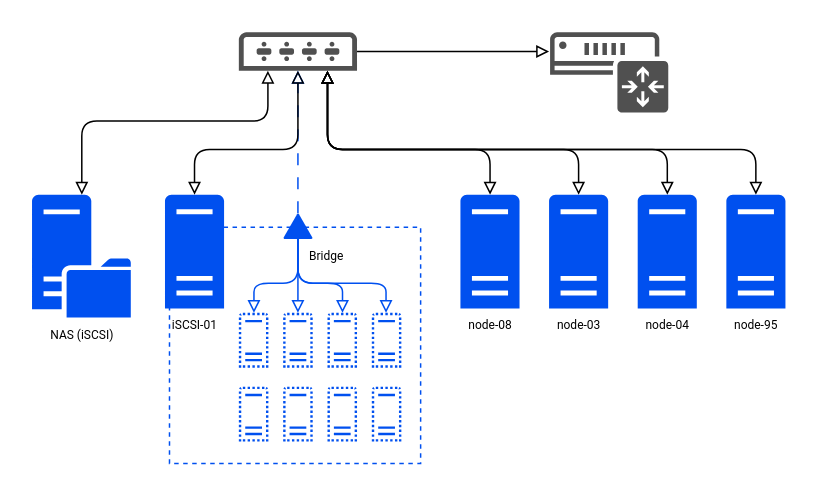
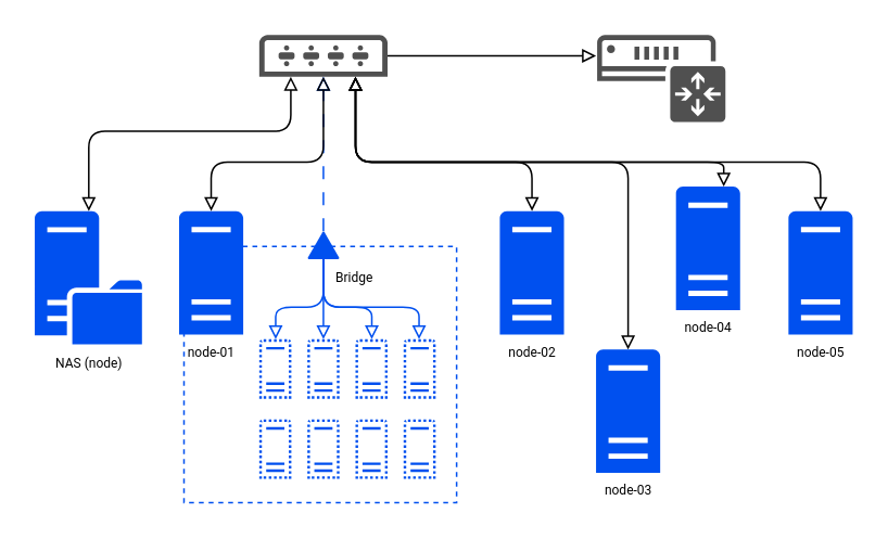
  <mxCell id="0" />
  <mxCell id="1" parent="0" />
  <mxCell id="2" value="" style="rounded=0;whiteSpace=wrap;html=1;dashed=1;fillColor=none;labelBackgroundColor=none;fontColor=#000000;strokeColor=#0050EF;fontFamily=Roboto;fontSource=https%3A%2F%2Ffonts.googleapis.com%2Fcss%3Ffamily%3DRoboto;fontSize=8;" vertex="1" parent="1"><mxGeometry x="112.43" y="150.79" width="167.32" height="157.48" as="geometry" /></mxCell>
- <mxCell id="3" value="iSCSI-01" style="sketch=0;pointerEvents=1;shadow=0;dashed=0;html=1;strokeColor=none;labelPosition=center;verticalLabelPosition=bottom;verticalAlign=top;outlineConnect=0;align=center;shape=mxgraph.office.servers.server_generic;aspect=fixed;labelBackgroundColor=none;fillColor=#0050ef;fontColor=#000000;fontFamily=Roboto;fontSource=https%3A%2F%2Ffonts.googleapis.com%2Fcss%3Ffamily%3DRoboto;fontSize=8;labelBorderColor=none;" vertex="1" parent="1"><mxGeometry x="109.42" y="129.11" width="39.37" height="75.82" as="geometry" /></mxCell>
+ <mxCell id="3" value="node-01" style="sketch=0;pointerEvents=1;shadow=0;dashed=0;html=1;strokeColor=none;labelPosition=center;verticalLabelPosition=bottom;verticalAlign=top;outlineConnect=0;align=center;shape=mxgraph.office.servers.server_generic;aspect=fixed;labelBackgroundColor=none;fillColor=#0050ef;fontColor=#000000;fontFamily=Roboto;fontSource=https%3A%2F%2Ffonts.googleapis.com%2Fcss%3Ffamily%3DRoboto;fontSize=8;labelBorderColor=none;" vertex="1" parent="1"><mxGeometry x="109.42" y="129.11" width="39.37" height="75.82" as="geometry" /></mxCell>
  <mxCell id="4" style="edgeStyle=orthogonalEdgeStyle;rounded=1;orthogonalLoop=1;jettySize=auto;html=1;endArrow=block;endFill=0;strokeColor=#0050EF;fontFamily=Roboto;fontSource=https%3A%2F%2Ffonts.googleapis.com%2Fcss%3Ffamily%3DRoboto;fontSize=8;fontColor=#000000;" edge="1" parent="1" source="28" target="5"><mxGeometry relative="1" as="geometry"><Array as="points"><mxPoint x="197.68" y="188.1" /><mxPoint x="168.68" y="188.1" /></Array></mxGeometry></mxCell>
  <mxCell id="5" value="" style="sketch=0;pointerEvents=1;shadow=0;dashed=0;html=1;strokeColor=none;labelPosition=center;verticalLabelPosition=bottom;verticalAlign=top;outlineConnect=0;align=center;shape=mxgraph.office.servers.virtual_server;aspect=fixed;labelBackgroundColor=none;fillColor=#0050EF;fontFamily=Roboto;fontSource=https%3A%2F%2Ffonts.googleapis.com%2Fcss%3Ffamily%3DRoboto;fontSize=8;fontColor=#000000;" vertex="1" parent="1"><mxGeometry x="158.632" y="207.847" width="19.685" height="36.56" as="geometry" /></mxCell>
  <mxCell id="6" value="" style="sketch=0;pointerEvents=1;shadow=0;dashed=0;html=1;strokeColor=none;labelPosition=center;verticalLabelPosition=bottom;verticalAlign=top;outlineConnect=0;align=center;shape=mxgraph.office.servers.virtual_server;aspect=fixed;labelBackgroundColor=none;fillColor=#0050EF;fontFamily=Roboto;fontSource=https%3A%2F%2Ffonts.googleapis.com%2Fcss%3Ffamily%3DRoboto;fontSize=8;fontColor=#000000;" vertex="1" parent="1"><mxGeometry x="158.632" y="257.06" width="19.685" height="36.56" as="geometry" /></mxCell>
  <mxCell id="7" style="edgeStyle=orthogonalEdgeStyle;shape=connector;rounded=1;orthogonalLoop=1;jettySize=auto;html=1;labelBackgroundColor=default;strokeColor=#0050EF;fontFamily=Roboto;fontSize=8;fontColor=#000000;endArrow=block;endFill=0;fontSource=https%3A%2F%2Ffonts.googleapis.com%2Fcss%3Ffamily%3DRoboto;" edge="1" parent="1" source="28" target="8"><mxGeometry relative="1" as="geometry" /></mxCell>
  <mxCell id="8" value="" style="sketch=0;pointerEvents=1;shadow=0;dashed=0;html=1;strokeColor=none;labelPosition=center;verticalLabelPosition=bottom;verticalAlign=top;outlineConnect=0;align=center;shape=mxgraph.office.servers.virtual_server;aspect=fixed;labelBackgroundColor=none;fillColor=#0050EF;fontFamily=Roboto;fontSource=https%3A%2F%2Ffonts.googleapis.com%2Fcss%3Ffamily%3DRoboto;fontSize=8;fontColor=#000000;" vertex="1" parent="1"><mxGeometry x="188.16" y="207.85" width="19.685" height="36.56" as="geometry" /></mxCell>
  <mxCell id="9" value="" style="sketch=0;pointerEvents=1;shadow=0;dashed=0;html=1;strokeColor=none;labelPosition=center;verticalLabelPosition=bottom;verticalAlign=top;outlineConnect=0;align=center;shape=mxgraph.office.servers.virtual_server;aspect=fixed;labelBackgroundColor=none;fillColor=#0050EF;fontFamily=Roboto;fontSource=https%3A%2F%2Ffonts.googleapis.com%2Fcss%3Ffamily%3DRoboto;fontSize=8;fontColor=#000000;" vertex="1" parent="1"><mxGeometry x="188.16" y="257.06" width="19.685" height="36.56" as="geometry" /></mxCell>
  <mxCell id="10" style="edgeStyle=orthogonalEdgeStyle;shape=connector;rounded=1;orthogonalLoop=1;jettySize=auto;html=1;labelBackgroundColor=default;strokeColor=#0050EF;fontFamily=Roboto;fontSize=8;fontColor=#000000;endArrow=block;endFill=0;fontSource=https%3A%2F%2Ffonts.googleapis.com%2Fcss%3Ffamily%3DRoboto;" edge="1" parent="1" source="28" target="11"><mxGeometry relative="1" as="geometry"><Array as="points"><mxPoint x="197.68" y="188.1" /><mxPoint x="227.68" y="188.1" /></Array></mxGeometry></mxCell>
  <mxCell id="11" value="" style="sketch=0;pointerEvents=1;shadow=0;dashed=0;html=1;strokeColor=none;labelPosition=center;verticalLabelPosition=bottom;verticalAlign=top;outlineConnect=0;align=center;shape=mxgraph.office.servers.virtual_server;aspect=fixed;labelBackgroundColor=none;fillColor=#0050EF;fontFamily=Roboto;fontSource=https%3A%2F%2Ffonts.googleapis.com%2Fcss%3Ffamily%3DRoboto;fontSize=8;fontColor=#000000;" vertex="1" parent="1"><mxGeometry x="217.688" y="207.85" width="19.685" height="36.56" as="geometry" /></mxCell>
  <mxCell id="12" value="" style="sketch=0;pointerEvents=1;shadow=0;dashed=0;html=1;strokeColor=none;labelPosition=center;verticalLabelPosition=bottom;verticalAlign=top;outlineConnect=0;align=center;shape=mxgraph.office.servers.virtual_server;aspect=fixed;labelBackgroundColor=none;fillColor=#0050EF;fontFamily=Roboto;fontSource=https%3A%2F%2Ffonts.googleapis.com%2Fcss%3Ffamily%3DRoboto;fontSize=8;fontColor=#000000;" vertex="1" parent="1"><mxGeometry x="217.69" y="257.06" width="19.685" height="36.56" as="geometry" /></mxCell>
  <mxCell id="13" style="edgeStyle=orthogonalEdgeStyle;shape=connector;rounded=1;orthogonalLoop=1;jettySize=auto;html=1;labelBackgroundColor=default;strokeColor=#0050EF;fontFamily=Roboto;fontSize=8;fontColor=#000000;endArrow=block;endFill=0;fontSource=https%3A%2F%2Ffonts.googleapis.com%2Fcss%3Ffamily%3DRoboto;" edge="1" parent="1" source="28" target="14"><mxGeometry relative="1" as="geometry"><Array as="points"><mxPoint x="197.68" y="188.1" /><mxPoint x="256.68" y="188.1" /></Array></mxGeometry></mxCell>
  <mxCell id="14" value="" style="sketch=0;pointerEvents=1;shadow=0;dashed=0;html=1;strokeColor=none;labelPosition=center;verticalLabelPosition=bottom;verticalAlign=top;outlineConnect=0;align=center;shape=mxgraph.office.servers.virtual_server;aspect=fixed;labelBackgroundColor=none;fillColor=#0050EF;fontFamily=Roboto;fontSource=https%3A%2F%2Ffonts.googleapis.com%2Fcss%3Ffamily%3DRoboto;fontSize=8;fontColor=#000000;" vertex="1" parent="1"><mxGeometry x="247.215" y="207.85" width="19.685" height="36.56" as="geometry" /></mxCell>
  <mxCell id="15" value="" style="sketch=0;pointerEvents=1;shadow=0;dashed=0;html=1;strokeColor=none;labelPosition=center;verticalLabelPosition=bottom;verticalAlign=top;outlineConnect=0;align=center;shape=mxgraph.office.servers.virtual_server;aspect=fixed;labelBackgroundColor=none;fillColor=#0050EF;fontFamily=Roboto;fontSource=https%3A%2F%2Ffonts.googleapis.com%2Fcss%3Ffamily%3DRoboto;fontSize=8;fontColor=#000000;" vertex="1" parent="1"><mxGeometry x="247.22" y="257.06" width="19.685" height="36.56" as="geometry" /></mxCell>
  <mxCell id="16" style="edgeStyle=orthogonalEdgeStyle;shape=connector;rounded=1;orthogonalLoop=1;jettySize=auto;html=1;labelBackgroundColor=default;strokeColor=#000000;fontFamily=Roboto;fontSize=11;fontColor=#000000;endArrow=block;endFill=0;startArrow=block;startFill=0;fontSource=https%3A%2F%2Ffonts.googleapis.com%2Fcss%3Ffamily%3DRoboto;" edge="1" parent="1" source="18" target="29"><mxGeometry relative="1" as="geometry"><Array as="points"><mxPoint x="178" y="80" /><mxPoint x="54" y="80" /></Array></mxGeometry></mxCell>
  <mxCell id="17" style="edgeStyle=orthogonalEdgeStyle;shape=connector;rounded=1;orthogonalLoop=1;jettySize=auto;html=1;labelBackgroundColor=default;strokeColor=#000000;fontFamily=Helvetica;fontSize=11;fontColor=default;endArrow=block;endFill=0;" edge="1" parent="1" source="18"><mxGeometry relative="1" as="geometry"><mxPoint x="365.33" y="33.725" as="targetPoint" /></mxGeometry></mxCell>
  <mxCell id="18" value="" style="sketch=0;pointerEvents=1;shadow=0;dashed=0;html=1;strokeColor=none;labelPosition=center;verticalLabelPosition=bottom;verticalAlign=top;outlineConnect=0;align=center;shape=mxgraph.office.devices.switch;aspect=fixed;labelBackgroundColor=none;fillColor=#505050;fontFamily=Roboto;fontSource=https%3A%2F%2Ffonts.googleapis.com%2Fcss%3Ffamily%3DRoboto;fontSize=8;fontColor=#000000;" vertex="1" parent="1"><mxGeometry x="158.63" y="20.84" width="78.74" height="25.77" as="geometry" /></mxCell>
  <mxCell id="19" style="edgeStyle=orthogonalEdgeStyle;shape=connector;rounded=1;orthogonalLoop=1;jettySize=auto;html=1;labelBackgroundColor=default;strokeColor=#000000;fontFamily=Roboto;fontSize=11;fontColor=#000000;endArrow=block;endFill=0;startArrow=block;startFill=0;fontSource=https%3A%2F%2Ffonts.googleapis.com%2Fcss%3Ffamily%3DRoboto;" edge="1" parent="1" source="20" target="18"><mxGeometry relative="1" as="geometry"><Array as="points"><mxPoint x="325.68" y="99.1" /><mxPoint x="217.68" y="99.1" /></Array></mxGeometry></mxCell>
- <mxCell id="20" value="node-08" style="sketch=0;pointerEvents=1;shadow=0;dashed=0;html=1;strokeColor=none;labelPosition=center;verticalLabelPosition=bottom;verticalAlign=top;outlineConnect=0;align=center;shape=mxgraph.office.servers.server_generic;aspect=fixed;labelBackgroundColor=none;fillColor=#0050ef;fontColor=#000000;fontFamily=Roboto;fontSource=https%3A%2F%2Ffonts.googleapis.com%2Fcss%3Ffamily%3DRoboto;fontSize=8;" vertex="1" parent="1"><mxGeometry x="306.272" y="129.112" width="39.37" height="75.82" as="geometry" /></mxCell>
+ <mxCell id="20" value="node-02" style="sketch=0;pointerEvents=1;shadow=0;dashed=0;html=1;strokeColor=none;labelPosition=center;verticalLabelPosition=bottom;verticalAlign=top;outlineConnect=0;align=center;shape=mxgraph.office.servers.server_generic;aspect=fixed;labelBackgroundColor=none;fillColor=#0050ef;fontColor=#000000;fontFamily=Roboto;fontSource=https%3A%2F%2Ffonts.googleapis.com%2Fcss%3Ffamily%3DRoboto;fontSize=8;" vertex="1" parent="1"><mxGeometry x="306.272" y="129.112" width="39.37" height="75.82" as="geometry" /></mxCell>
  <mxCell id="21" style="edgeStyle=orthogonalEdgeStyle;shape=connector;rounded=1;orthogonalLoop=1;jettySize=auto;html=1;labelBackgroundColor=default;strokeColor=#000000;fontFamily=Roboto;fontSize=11;fontColor=#000000;endArrow=block;endFill=0;startArrow=block;startFill=0;fontSource=https%3A%2F%2Ffonts.googleapis.com%2Fcss%3Ffamily%3DRoboto;" edge="1" parent="1" source="22" target="18"><mxGeometry relative="1" as="geometry"><Array as="points"><mxPoint x="384.68" y="99.1" /><mxPoint x="217.68" y="99.1" /></Array></mxGeometry></mxCell>
- <mxCell id="22" value="node-03" style="sketch=0;pointerEvents=1;shadow=0;dashed=0;html=1;strokeColor=none;labelPosition=center;verticalLabelPosition=bottom;verticalAlign=top;outlineConnect=0;align=center;shape=mxgraph.office.servers.server_generic;aspect=fixed;labelBackgroundColor=none;fillColor=#0050ef;fontColor=#000000;fontFamily=Roboto;fontSource=https%3A%2F%2Ffonts.googleapis.com%2Fcss%3Ffamily%3DRoboto;fontSize=8;" vertex="1" parent="1"><mxGeometry x="365.325" y="129.115" width="39.37" height="75.82" as="geometry" /></mxCell>
+ <mxCell id="22" value="node-03" style="sketch=0;pointerEvents=1;shadow=0;dashed=0;html=1;strokeColor=none;labelPosition=center;verticalLabelPosition=bottom;verticalAlign=top;outlineConnect=0;align=center;shape=mxgraph.office.servers.server_generic;aspect=fixed;labelBackgroundColor=none;fillColor=#0050ef;fontColor=#000000;fontFamily=Roboto;fontSource=https%3A%2F%2Ffonts.googleapis.com%2Fcss%3Ffamily%3DRoboto;fontSize=8;" vertex="1" parent="1"><mxGeometry x="365.325" y="214.115" width="39.37" height="75.82" as="geometry" /></mxCell>
  <mxCell id="23" style="edgeStyle=orthogonalEdgeStyle;shape=connector;rounded=1;orthogonalLoop=1;jettySize=auto;html=1;labelBackgroundColor=default;strokeColor=#000000;fontFamily=Roboto;fontSize=11;fontColor=#000000;endArrow=block;endFill=0;startArrow=block;startFill=0;fontSource=https%3A%2F%2Ffonts.googleapis.com%2Fcss%3Ffamily%3DRoboto;" edge="1" parent="1" source="24" target="18"><mxGeometry relative="1" as="geometry"><Array as="points"><mxPoint x="443.68" y="99.1" /><mxPoint x="217.68" y="99.1" /></Array></mxGeometry></mxCell>
- <mxCell id="24" value="node-04" style="sketch=0;pointerEvents=1;shadow=0;dashed=0;html=1;strokeColor=none;labelPosition=center;verticalLabelPosition=bottom;verticalAlign=top;outlineConnect=0;align=center;shape=mxgraph.office.servers.server_generic;aspect=fixed;labelBackgroundColor=none;fillColor=#0050ef;fontColor=#000000;fontFamily=Roboto;fontSource=https%3A%2F%2Ffonts.googleapis.com%2Fcss%3Ffamily%3DRoboto;fontSize=8;" vertex="1" parent="1"><mxGeometry x="424.377" y="129.107" width="39.37" height="75.82" as="geometry" /></mxCell>
+ <mxCell id="24" value="node-04" style="sketch=0;pointerEvents=1;shadow=0;dashed=0;html=1;strokeColor=none;labelPosition=center;verticalLabelPosition=bottom;verticalAlign=top;outlineConnect=0;align=center;shape=mxgraph.office.servers.server_generic;aspect=fixed;labelBackgroundColor=none;fillColor=#0050ef;fontColor=#000000;fontFamily=Roboto;fontSource=https%3A%2F%2Ffonts.googleapis.com%2Fcss%3Ffamily%3DRoboto;fontSize=8;" vertex="1" parent="1"><mxGeometry x="414.377" y="114.107" width="39.37" height="75.82" as="geometry" /></mxCell>
  <mxCell id="25" style="edgeStyle=orthogonalEdgeStyle;shape=connector;rounded=1;orthogonalLoop=1;jettySize=auto;html=1;labelBackgroundColor=default;strokeColor=#000000;fontFamily=Roboto;fontSize=11;fontColor=#000000;endArrow=block;endFill=0;startArrow=block;startFill=0;fontSource=https%3A%2F%2Ffonts.googleapis.com%2Fcss%3Ffamily%3DRoboto;" edge="1" parent="1" source="26" target="18"><mxGeometry relative="1" as="geometry"><Array as="points"><mxPoint x="502.68" y="99.1" /><mxPoint x="217.68" y="99.1" /></Array></mxGeometry></mxCell>
- <mxCell id="26" value="node-95" style="sketch=0;pointerEvents=1;shadow=0;dashed=0;html=1;strokeColor=none;labelPosition=center;verticalLabelPosition=bottom;verticalAlign=top;outlineConnect=0;align=center;shape=mxgraph.office.servers.server_generic;aspect=fixed;labelBackgroundColor=none;fillColor=#0050ef;fontColor=#000000;fontFamily=Roboto;fontSource=https%3A%2F%2Ffonts.googleapis.com%2Fcss%3Ffamily%3DRoboto;fontSize=8;" vertex="1" parent="1"><mxGeometry x="483.44" y="129.11" width="39.37" height="75.82" as="geometry" /></mxCell>
+ <mxCell id="26" value="node-05" style="sketch=0;pointerEvents=1;shadow=0;dashed=0;html=1;strokeColor=none;labelPosition=center;verticalLabelPosition=bottom;verticalAlign=top;outlineConnect=0;align=center;shape=mxgraph.office.servers.server_generic;aspect=fixed;labelBackgroundColor=none;fillColor=#0050ef;fontColor=#000000;fontFamily=Roboto;fontSource=https%3A%2F%2Ffonts.googleapis.com%2Fcss%3Ffamily%3DRoboto;fontSize=8;" vertex="1" parent="1"><mxGeometry x="483.44" y="129.11" width="39.37" height="75.82" as="geometry" /></mxCell>
  <mxCell id="27" style="edgeStyle=orthogonalEdgeStyle;shape=connector;rounded=1;orthogonalLoop=1;jettySize=auto;html=1;labelBackgroundColor=default;strokeColor=#0050EF;fontFamily=Roboto;fontSize=8;fontColor=#000000;endArrow=block;endFill=0;fontSource=https%3A%2F%2Ffonts.googleapis.com%2Fcss%3Ffamily%3DRoboto;dashed=1;dashPattern=8 8;" edge="1" parent="1" source="28" target="18"><mxGeometry relative="1" as="geometry"><Array as="points"><mxPoint x="198" y="100" /><mxPoint x="198" y="100" /></Array></mxGeometry></mxCell>
  <mxCell id="28" value="&amp;nbsp; &amp;nbsp; &amp;nbsp; &amp;nbsp; Bridge" style="sketch=0;pointerEvents=1;shadow=0;dashed=0;html=1;strokeColor=none;fillColor=#0050EF;labelPosition=center;verticalLabelPosition=bottom;verticalAlign=top;outlineConnect=0;align=left;shape=mxgraph.office.security.domain;aspect=fixed;fontColor=#000000;fontFamily=Roboto;fontSource=https%3A%2F%2Ffonts.googleapis.com%2Fcss%3Ffamily%3DRoboto;fontSize=8;" vertex="1" parent="1"><mxGeometry x="188.16" y="141.55" width="19.685" height="17.09" as="geometry" /></mxCell>
- <mxCell id="29" value="&lt;span style=&quot;font-size: 8px;&quot;&gt;NAS (iSCSI)&lt;/span&gt;" style="sketch=0;pointerEvents=1;shadow=0;dashed=0;html=1;strokeColor=none;fillColor=#0050EF;labelPosition=center;verticalLabelPosition=bottom;verticalAlign=top;outlineConnect=0;align=center;shape=mxgraph.office.servers.file_server;fontFamily=Roboto;fontSize=9;fontColor=#000000;aspect=fixed;fontSource=https%3A%2F%2Ffonts.googleapis.com%2Fcss%3Ffamily%3DRoboto;" vertex="1" parent="1"><mxGeometry x="20.84" y="129.12" width="65.8" height="81.89" as="geometry" /></mxCell>
+ <mxCell id="29" value="&lt;span style=&quot;font-size: 8px;&quot;&gt;NAS (node)&lt;/span&gt;" style="sketch=0;pointerEvents=1;shadow=0;dashed=0;html=1;strokeColor=none;fillColor=#0050EF;labelPosition=center;verticalLabelPosition=bottom;verticalAlign=top;outlineConnect=0;align=center;shape=mxgraph.office.servers.file_server;fontFamily=Roboto;fontSize=9;fontColor=#000000;aspect=fixed;fontSource=https%3A%2F%2Ffonts.googleapis.com%2Fcss%3Ffamily%3DRoboto;" vertex="1" parent="1"><mxGeometry x="20.84" y="129.12" width="65.8" height="81.89" as="geometry" /></mxCell>
  <mxCell id="30" value="" style="sketch=0;pointerEvents=1;shadow=0;dashed=0;html=1;strokeColor=none;fillColor=#505050;labelPosition=center;verticalLabelPosition=bottom;verticalAlign=top;outlineConnect=0;align=center;shape=mxgraph.office.devices.ip_gateway;fontFamily=Helvetica;fontSize=11;fontColor=default;aspect=fixed;" vertex="1" parent="1"><mxGeometry x="366" y="21" width="78.74" height="53.38" as="geometry" /></mxCell>
  <mxCell id="31" style="edgeStyle=orthogonalEdgeStyle;shape=connector;rounded=1;orthogonalLoop=1;jettySize=auto;html=1;labelBackgroundColor=default;strokeColor=#000000;fontFamily=Roboto;fontSize=8;fontColor=#000000;endArrow=block;endFill=0;fontSource=https%3A%2F%2Ffonts.googleapis.com%2Fcss%3Ffamily%3DRoboto;startArrow=block;startFill=0;" edge="1" parent="1" source="3" target="18"><mxGeometry relative="1" as="geometry"><Array as="points"><mxPoint x="129" y="99" /><mxPoint x="198" y="99" /></Array></mxGeometry></mxCell>
